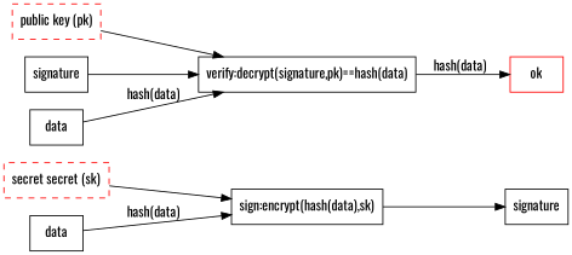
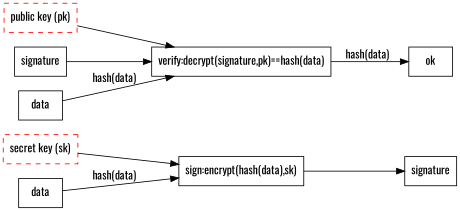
  digraph {
    fontname=Oswald
    rankdir=LR
    node [fontname=Oswald shape=box]
    edge [fontname=Oswald]
-   n1 [color=red label="secret secret (sk)" style=dashed]
+   n1 [color=red label="secret key (sk)" style=dashed]
    n2 [label="sign:encrypt(hash(data),sk)"]
    n3 [label=signature]
    n4 [color=red label="public key (pk)" style=dashed]
    n5 [label="verify:decrypt(signature,pk)==hash(data)"]
-   ok [color=red]
+   ok
    n7 [label=data]
    n8 [label=signature]
    n9 [label=data]
    n1 -> n2
    n2 -> n3
    n4 -> n5
    n5 -> ok [label="hash(data)"]
    n7 -> n2 [label="hash(data)"]
    n8 -> n5
    n9 -> n5 [label="hash(data)"]
  }
